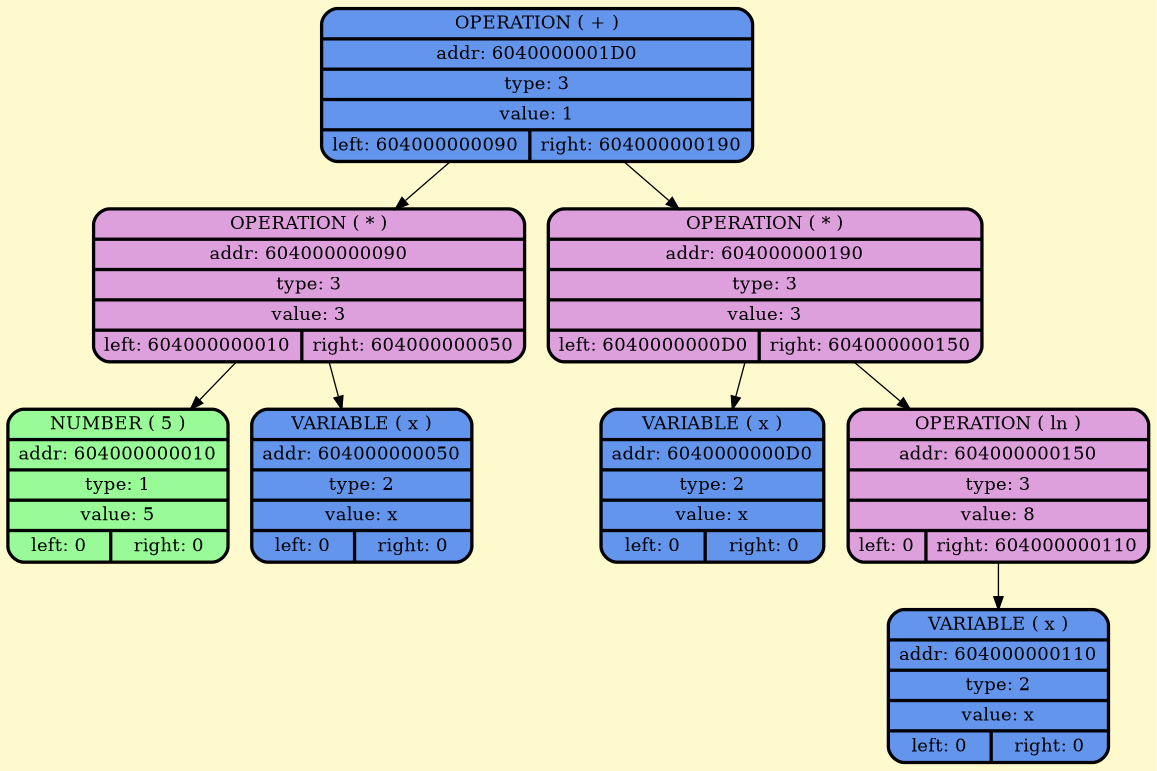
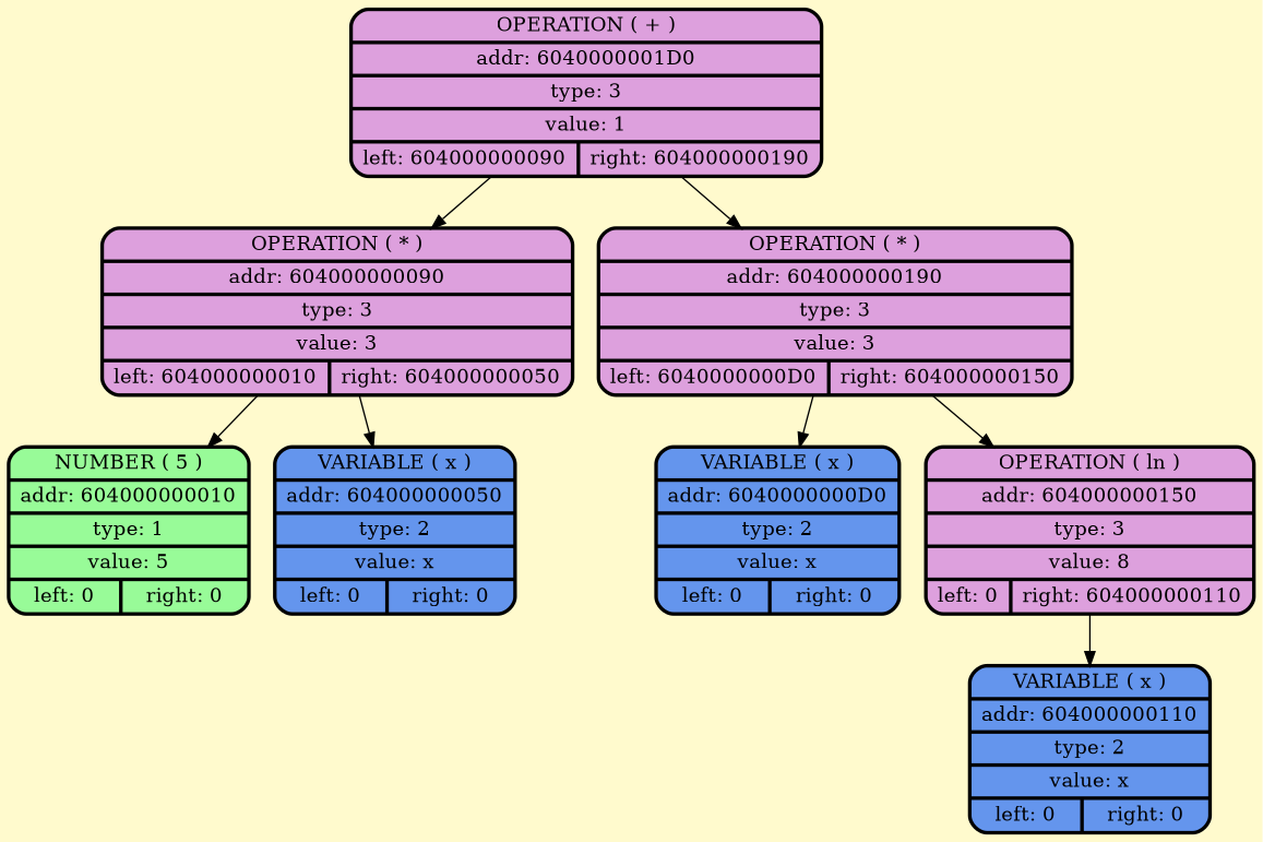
  digraph {
    bgcolor=lemonchiffon
    node [color="#000000" fillcolor=plum fontcolor="#000000" penwidth=2.5 shape=Mrecord style=filled]
-   n1 [fillcolor=cornflowerblue label=" {OPERATION ( + ) | addr: 6040000001D0 | type: 3 | value: 1 | {left: 604000000090 | right: 604000000190}} "]
+   n1 [label=" {OPERATION ( + ) | addr: 6040000001D0 | type: 3 | value: 1 | {left: 604000000090 | right: 604000000190}} "]
    n2 [label=" {OPERATION ( * ) | addr: 604000000090 | type: 3 | value: 3 | {left: 604000000010 | right: 604000000050}} "]
    n3 [label=" {OPERATION ( * ) | addr: 604000000190 | type: 3 | value: 3 | {left: 6040000000D0 | right: 604000000150}} "]
    n4 [fillcolor=palegreen label="  {NUMBER ( 5 )| addr: 604000000010 | type: 1| value: 5 | {left: 0 | right: 0}} "]
    n5 [fillcolor=cornflowerblue label="  {VARIABLE ( x )| addr: 604000000050 | type: 2| value: x | {left: 0 | right: 0}} "]
    n6 [fillcolor=cornflowerblue label="  {VARIABLE ( x )| addr: 6040000000D0 | type: 2| value: x | {left: 0 | right: 0}} "]
    n7 [label=" {OPERATION ( ln ) | addr: 604000000150 | type: 3 | value: 8 | {left: 0 | right: 604000000110}} "]
    n8 [fillcolor=cornflowerblue label="  {VARIABLE ( x )| addr: 604000000110 | type: 2| value: x | {left: 0 | right: 0}} "]
    n1 -> n2
    n1 -> n3
    n2 -> n4
    n2 -> n5
    n3 -> n6
    n3 -> n7
    n7 -> n8
  }
